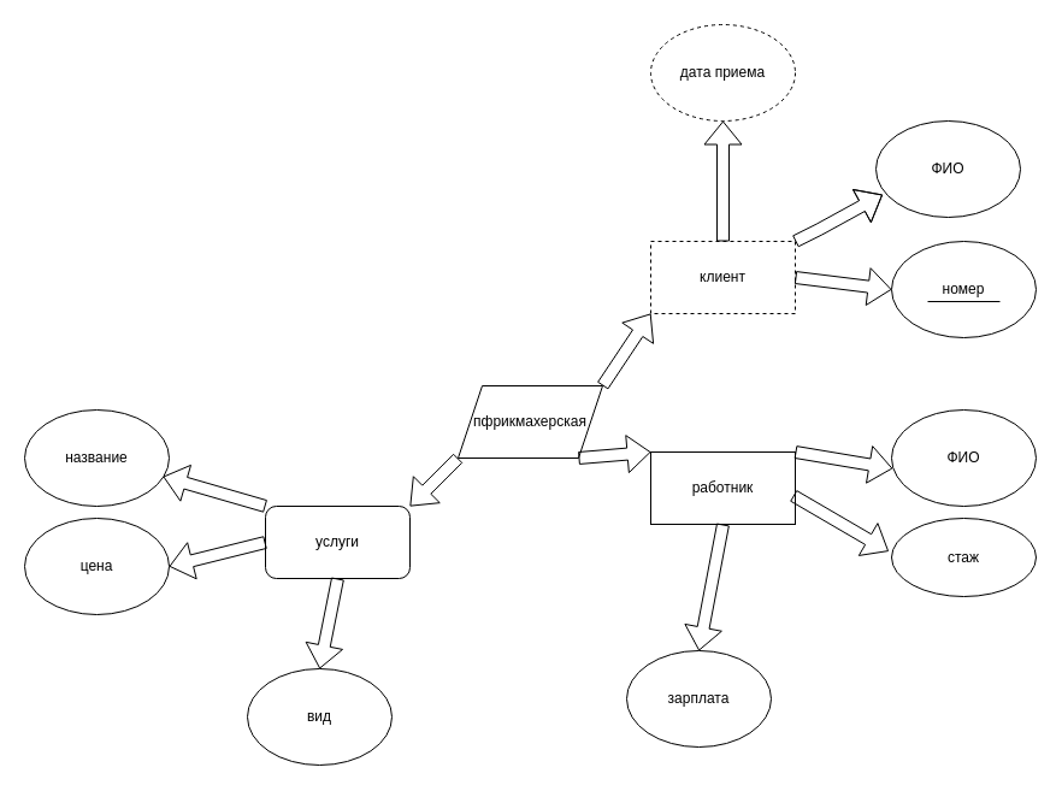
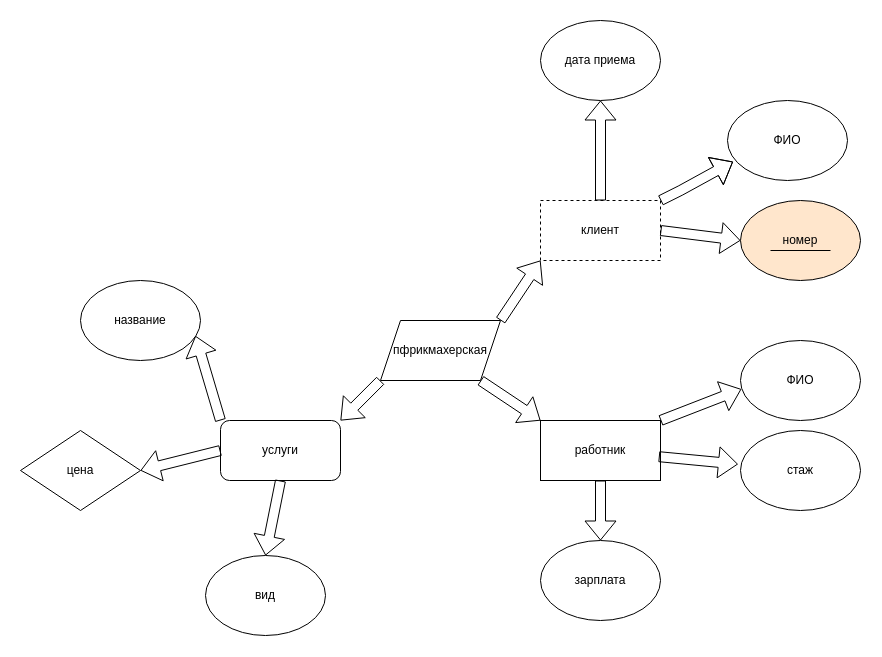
  <mxCell id="0" />
  <mxCell id="1" parent="0" />
  <mxCell id="2" value="&lt;font style=&quot;vertical-align: inherit;&quot;&gt;&lt;font style=&quot;vertical-align: inherit;&quot;&gt;пфрикмахерская&lt;/font&gt;&lt;/font&gt;" style="shape=parallelogram;perimeter=parallelogramPerimeter;whiteSpace=wrap;html=1;fixedSize=1;" vertex="1" parent="1"><mxGeometry x="380" y="320" width="120" height="60" as="geometry" /></mxCell>
  <mxCell id="3" value="&lt;font style=&quot;vertical-align: inherit;&quot;&gt;&lt;font style=&quot;vertical-align: inherit;&quot;&gt;клиент&lt;/font&gt;&lt;/font&gt;" style="rounded=0;whiteSpace=wrap;html=1;dashed=1;" vertex="1" parent="1"><mxGeometry x="540" y="200" width="120" height="60" as="geometry" /></mxCell>
- <mxCell id="4" value="&lt;font style=&quot;vertical-align: inherit;&quot;&gt;&lt;font style=&quot;vertical-align: inherit;&quot;&gt;работник&lt;/font&gt;&lt;/font&gt;" style="rounded=0;whiteSpace=wrap;html=1;" vertex="1" parent="1"><mxGeometry x="540" y="375" width="120" height="60" as="geometry" /></mxCell>
+ <mxCell id="4" value="&lt;font style=&quot;vertical-align: inherit;&quot;&gt;&lt;font style=&quot;vertical-align: inherit;&quot;&gt;работник&lt;/font&gt;&lt;/font&gt;" style="rounded=0;whiteSpace=wrap;html=1;" vertex="1" parent="1"><mxGeometry x="540" y="420" width="120" height="60" as="geometry" /></mxCell>
  <mxCell id="5" value="&lt;font style=&quot;vertical-align: inherit;&quot;&gt;&lt;font style=&quot;vertical-align: inherit;&quot;&gt;услуги&lt;/font&gt;&lt;/font&gt;" style="whiteSpace=wrap;html=1;rounded=1;" vertex="1" parent="1"><mxGeometry x="220" y="420" width="120" height="60" as="geometry" /></mxCell>
  <mxCell id="6" value="" style="shape=flexArrow;endArrow=classic;html=1;rounded=0;exitX=1;exitY=0;exitDx=0;exitDy=0;entryX=0;entryY=1;entryDx=0;entryDy=0;" edge="1" parent="1" source="2" target="3"><mxGeometry width="50" height="50" relative="1" as="geometry"><mxPoint x="490" y="320" as="sourcePoint" /><mxPoint x="540" y="270" as="targetPoint" /></mxGeometry></mxCell>
  <mxCell id="7" value="" style="shape=flexArrow;endArrow=classic;html=1;rounded=0;entryX=0;entryY=0;entryDx=0;entryDy=0;" edge="1" parent="1" target="4"><mxGeometry width="50" height="50" relative="1" as="geometry"><mxPoint x="480" y="380" as="sourcePoint" /><mxPoint x="530" y="420" as="targetPoint" /></mxGeometry></mxCell>
  <mxCell id="8" value="" style="shape=flexArrow;endArrow=classic;html=1;rounded=0;entryX=1;entryY=0;entryDx=0;entryDy=0;exitX=0;exitY=1;exitDx=0;exitDy=0;" edge="1" parent="1" source="2" target="5"><mxGeometry width="50" height="50" relative="1" as="geometry"><mxPoint x="430" y="370" as="sourcePoint" /><mxPoint x="480" y="320" as="targetPoint" /></mxGeometry></mxCell>
  <mxCell id="9" value="&lt;font style=&quot;vertical-align: inherit;&quot;&gt;&lt;font style=&quot;vertical-align: inherit;&quot;&gt;ФИО&lt;/font&gt;&lt;/font&gt;" style="ellipse;whiteSpace=wrap;html=1;" vertex="1" parent="1"><mxGeometry x="740" y="340" width="120" height="80" as="geometry" /></mxCell>
  <mxCell id="10" value="&lt;font style=&quot;vertical-align: inherit;&quot;&gt;&lt;font style=&quot;vertical-align: inherit;&quot;&gt;ФИО&lt;/font&gt;&lt;/font&gt;" style="ellipse;whiteSpace=wrap;html=1;" vertex="1" parent="1"><mxGeometry x="727" y="100" width="120" height="80" as="geometry" /></mxCell>
- <mxCell id="11" value="&lt;font style=&quot;vertical-align: inherit;&quot;&gt;&lt;font style=&quot;vertical-align: inherit;&quot;&gt;название&lt;/font&gt;&lt;/font&gt;" style="ellipse;whiteSpace=wrap;html=1;" vertex="1" parent="1"><mxGeometry y="340" width="120" height="80" as="geometry" x="20" /></mxCell>
+ <mxCell id="11" value="&lt;font style=&quot;vertical-align: inherit;&quot;&gt;&lt;font style=&quot;vertical-align: inherit;&quot;&gt;название&lt;/font&gt;&lt;/font&gt;" style="ellipse;whiteSpace=wrap;html=1;" vertex="1" parent="1"><mxGeometry x="80" y="280" width="120" height="80" as="geometry" /></mxCell>
  <mxCell id="12" value="" style="shape=flexArrow;endArrow=classic;html=1;rounded=0;entryX=0.046;entryY=0.765;entryDx=0;entryDy=0;entryPerimeter=0;" edge="1" parent="1" source="3" target="10"><mxGeometry width="50" height="50" relative="1" as="geometry"><mxPoint x="460" y="430" as="sourcePoint" /><mxPoint x="510" y="380" as="targetPoint" /><Array as="points"><mxPoint x="680" y="190" /></Array></mxGeometry></mxCell>
  <mxCell id="13" value="" style="shape=flexArrow;endArrow=classic;html=1;rounded=0;exitX=1;exitY=0;exitDx=0;exitDy=0;entryX=0.007;entryY=0.608;entryDx=0;entryDy=0;entryPerimeter=0;" edge="1" parent="1" source="4" target="9"><mxGeometry width="50" height="50" relative="1" as="geometry"><mxPoint x="570" y="330" as="sourcePoint" /><mxPoint x="620" y="280" as="targetPoint" /></mxGeometry></mxCell>
  <mxCell id="14" value="" style="shape=flexArrow;endArrow=classic;html=1;rounded=0;entryX=0.958;entryY=0.692;entryDx=0;entryDy=0;entryPerimeter=0;exitX=0;exitY=0;exitDx=0;exitDy=0;" edge="1" parent="1" source="5" target="11"><mxGeometry width="50" height="50" relative="1" as="geometry"><mxPoint x="540" y="320" as="sourcePoint" /><mxPoint x="590" y="270" as="targetPoint" /></mxGeometry></mxCell>
- <mxCell id="15" value="&lt;font style=&quot;vertical-align: inherit;&quot;&gt;&lt;font style=&quot;vertical-align: inherit;&quot;&gt;цена&lt;/font&gt;&lt;/font&gt;" style="ellipse;whiteSpace=wrap;html=1;" vertex="1" parent="1"><mxGeometry y="430" width="120" height="80" as="geometry" x="20" /></mxCell>
+ <mxCell id="15" value="&lt;font style=&quot;vertical-align: inherit;&quot;&gt;&lt;font style=&quot;vertical-align: inherit;&quot;&gt;цена&lt;/font&gt;&lt;/font&gt;" style="rhombus;whiteSpace=wrap;html=1;" vertex="1" parent="1"><mxGeometry y="430" width="120" height="80" as="geometry" x="20" /></mxCell>
  <mxCell id="16" value="" style="shape=flexArrow;endArrow=classic;html=1;rounded=0;entryX=1;entryY=0.5;entryDx=0;entryDy=0;exitX=0;exitY=0.5;exitDx=0;exitDy=0;" edge="1" parent="1" source="5" target="15"><mxGeometry width="50" height="50" relative="1" as="geometry"><mxPoint x="440" y="380" as="sourcePoint" /><mxPoint x="490" y="330" as="targetPoint" /></mxGeometry></mxCell>
- <mxCell id="17" value="&lt;font style=&quot;vertical-align: inherit;&quot;&gt;&lt;font style=&quot;vertical-align: inherit;&quot;&gt;стаж&lt;/font&gt;&lt;/font&gt;" style="ellipse;whiteSpace=wrap;html=1;" vertex="1" parent="1"><mxGeometry x="740" y="430" width="120" height="65" as="geometry" /></mxCell>
+ <mxCell id="17" value="&lt;font style=&quot;vertical-align: inherit;&quot;&gt;&lt;font style=&quot;vertical-align: inherit;&quot;&gt;стаж&lt;/font&gt;&lt;/font&gt;" style="ellipse;whiteSpace=wrap;html=1;" vertex="1" parent="1"><mxGeometry x="740" y="430" width="120" height="80" as="geometry" /></mxCell>
  <mxCell id="18" value="" style="shape=flexArrow;endArrow=classic;html=1;rounded=0;entryX=-0.021;entryY=0.421;entryDx=0;entryDy=0;entryPerimeter=0;exitX=0.986;exitY=0.603;exitDx=0;exitDy=0;exitPerimeter=0;" edge="1" parent="1" source="4" target="17"><mxGeometry width="50" height="50" relative="1" as="geometry"><mxPoint x="440" y="380" as="sourcePoint" /><mxPoint x="490" y="330" as="targetPoint" /></mxGeometry></mxCell>
- <mxCell id="19" value="&lt;font style=&quot;vertical-align: inherit;&quot;&gt;&lt;font style=&quot;vertical-align: inherit;&quot;&gt;зарплата&lt;/font&gt;&lt;/font&gt;" style="ellipse;whiteSpace=wrap;html=1;" vertex="1" parent="1"><mxGeometry x="520" y="540" width="120" height="80" as="geometry" /></mxCell>
+ <mxCell id="19" value="&lt;font style=&quot;vertical-align: inherit;&quot;&gt;&lt;font style=&quot;vertical-align: inherit;&quot;&gt;зарплата&lt;/font&gt;&lt;/font&gt;" style="ellipse;whiteSpace=wrap;html=1;" vertex="1" parent="1"><mxGeometry x="540" y="540" width="120" height="80" as="geometry" /></mxCell>
  <mxCell id="20" value="" style="shape=flexArrow;endArrow=classic;html=1;rounded=0;entryX=0.5;entryY=0;entryDx=0;entryDy=0;exitX=0.5;exitY=1;exitDx=0;exitDy=0;" edge="1" parent="1" source="4" target="19"><mxGeometry width="50" height="50" relative="1" as="geometry"><mxPoint x="480" y="440" as="sourcePoint" /><mxPoint x="530" y="390" as="targetPoint" /></mxGeometry></mxCell>
- <mxCell id="21" value="дата приема" style="ellipse;whiteSpace=wrap;html=1;dashed=1;" vertex="1" parent="1"><mxGeometry x="540" y="20" width="120" height="80" as="geometry" /></mxCell>
+ <mxCell id="21" value="дата приема" style="ellipse;whiteSpace=wrap;html=1;" vertex="1" parent="1"><mxGeometry x="540" y="20" width="120" height="80" as="geometry" /></mxCell>
  <mxCell id="22" value="" style="shape=flexArrow;endArrow=classic;html=1;rounded=0;entryX=0.5;entryY=1;entryDx=0;entryDy=0;exitX=0.5;exitY=0;exitDx=0;exitDy=0;" edge="1" parent="1" source="3" target="21"><mxGeometry width="50" height="50" relative="1" as="geometry"><mxPoint x="590" y="190" as="sourcePoint" /><mxPoint x="640" y="140" as="targetPoint" /></mxGeometry></mxCell>
  <mxCell id="23" value="вид" style="ellipse;whiteSpace=wrap;html=1;" vertex="1" parent="1"><mxGeometry x="205" y="555" width="120" height="80" as="geometry" /></mxCell>
  <mxCell id="24" value="" style="shape=flexArrow;endArrow=classic;html=1;rounded=0;entryX=0.5;entryY=0;entryDx=0;entryDy=0;exitX=0.5;exitY=1;exitDx=0;exitDy=0;" edge="1" parent="1" source="5" target="23"><mxGeometry width="50" height="50" relative="1" as="geometry"><mxPoint x="420" y="450" as="sourcePoint" /><mxPoint x="470" y="400" as="targetPoint" /></mxGeometry></mxCell>
- <mxCell id="25" value="номер" style="ellipse;whiteSpace=wrap;html=1;" vertex="1" parent="1"><mxGeometry x="740" y="200" width="120" height="80" as="geometry" /></mxCell>
+ <mxCell id="25" value="номер" style="ellipse;whiteSpace=wrap;html=1;fillColor=#ffe6cc;" vertex="1" parent="1"><mxGeometry x="740" y="200" width="120" height="80" as="geometry" /></mxCell>
  <mxCell id="26" value="" style="shape=flexArrow;endArrow=classic;html=1;rounded=0;exitX=1;exitY=0.5;exitDx=0;exitDy=0;" edge="1" parent="1" source="3"><mxGeometry width="50" height="50" relative="1" as="geometry"><mxPoint x="650" y="170" as="sourcePoint" /><mxPoint x="740" y="240" as="targetPoint" /></mxGeometry></mxCell>
  <mxCell id="27" value="" style="endArrow=none;html=1;rounded=0;" edge="1" parent="1"><mxGeometry width="50" height="50" relative="1" as="geometry"><mxPoint x="770" y="250" as="sourcePoint" /><mxPoint x="830" y="250" as="targetPoint" /></mxGeometry></mxCell>
